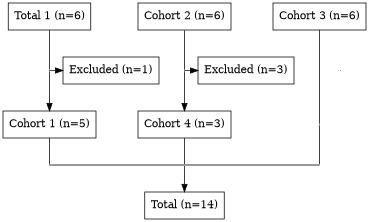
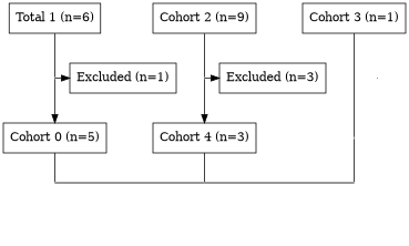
  digraph {
    node [shape=rectangle]
    edge [arrowhead=none]
    n1 [label="Total 1 (n=6)"]
-   n2 [label="Cohort 2 (n=6)"]
-   n3 [label="Cohort 3 (n=6)"]
+   n2 [label="Cohort 2 (n=9)"]
+   n3 [label="Cohort 3 (n=1)"]
    n4 [label="Excluded (n=1)\l"]
    P1 [shape=point width=0]
-   n6 [label="Cohort 1 (n=5)"]
+   n6 [label="Cohort 0 (n=5)"]
    n7 [label="Cohort 4 (n=3)"]
    node9 [shape=point width=0]
    n9 [label="Excluded (n=3)\l"]
    node6 [shape=point width=0]
    P2 [shape=point width=0]
    P3 [shape=point width=0]
    P4 [shape=point width=0]
    P5 [shape=point width=0]
-   n15 [label="Total (n=14)"]
    subgraph sub_1 {
      rank=same
      rankdir=LR
      n1
      n2
      n3
    }
    subgraph sub_2 {
      rank=same
      rankdir=LR
      n4
      P1
    }
    subgraph sub_3 {
      rank=same
      rankdir=LR
      n6
      n7
      node9
    }
    subgraph sub_4 {
      rank=same
      rankdir=LR
      n4
      n9
      node6
    }
    subgraph sub_5 {
      rank=same
      rankdir=LR
      n9
      P2
    }
    subgraph sub_6 {
      rank=same
      rankdir=LR
      n4
      n9
    }
    subgraph sub_7 {
      rank=same
      rankdir=LR
      P3
      P4
      P5
    }
    n1 -> P1
    n2 -> P2
    n3 -> node9
    P1 -> n4 [arrowhead=""]
    P1 -> n6 [arrowhead=""]
    n6 -> P3
    n7 -> P4
    node9 -> P5
    P2 -> n7 [arrowhead=""]
    P2 -> n9 [arrowhead=""]
    P3 -> P4 [minlen=10]
    P4 -> P5 [minlen=10]
-   P4 -> n15 [arrowhead=""]
  }
